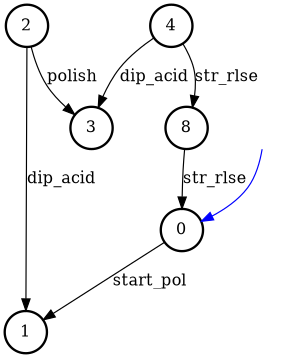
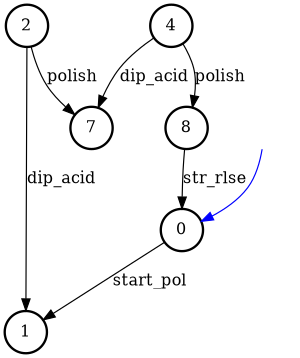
  digraph {
    node [constraint=false peripheries=1 shape=circle style=bold]
    n1 [label=0]
    n2 [label=1]
    n3 [label=2]
-   n4 [label=3]
+   n4 [label=7]
    n5 [label=4]
    n6 [label=8]
    " " [shape=plaintext peripheries=""]
    n1 -> n2 [label=start_pol]
    n3 -> n2 [label=dip_acid]
    n3 -> n4 [label=polish]
    n5 -> n4 [label=dip_acid]
-   n5 -> n6 [label=str_rlse]
+   n5 -> n6 [label=polish]
    n6 -> n1 [label=str_rlse]
    " " -> n1 [color=blue]
  }
